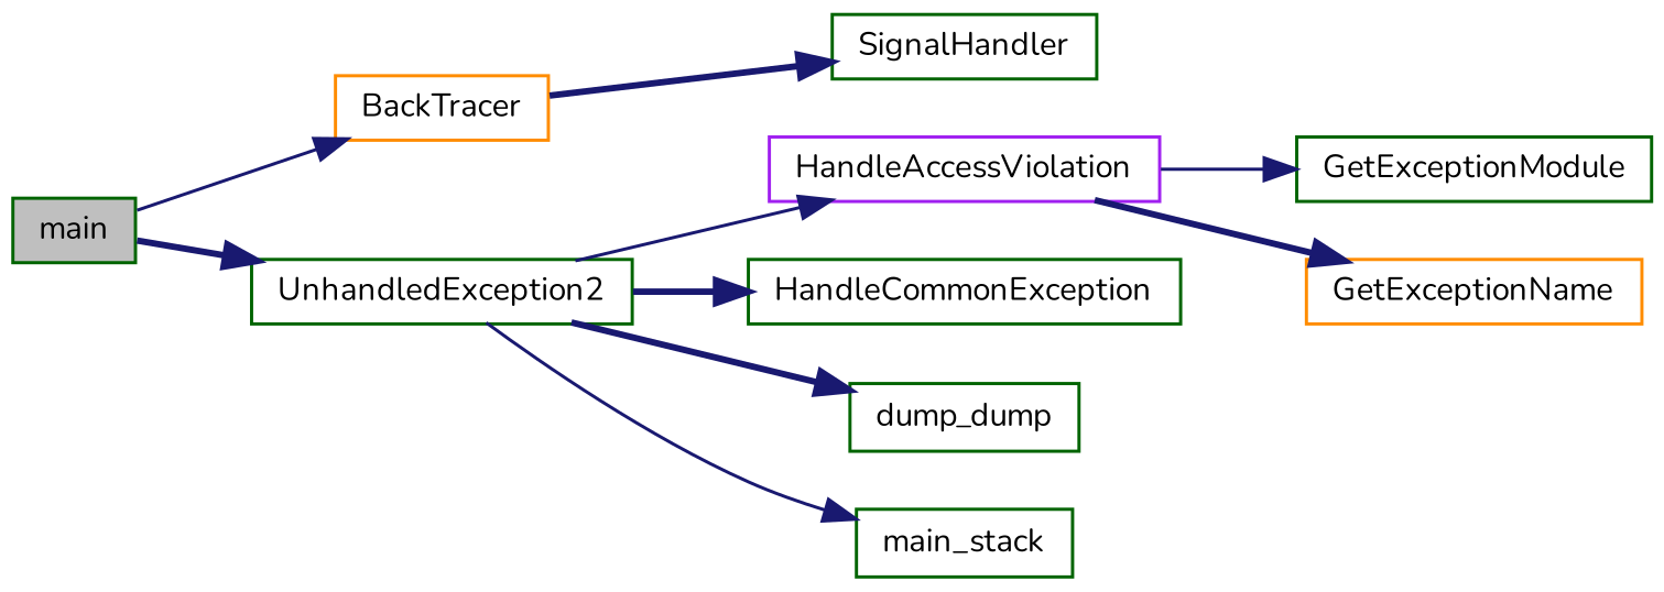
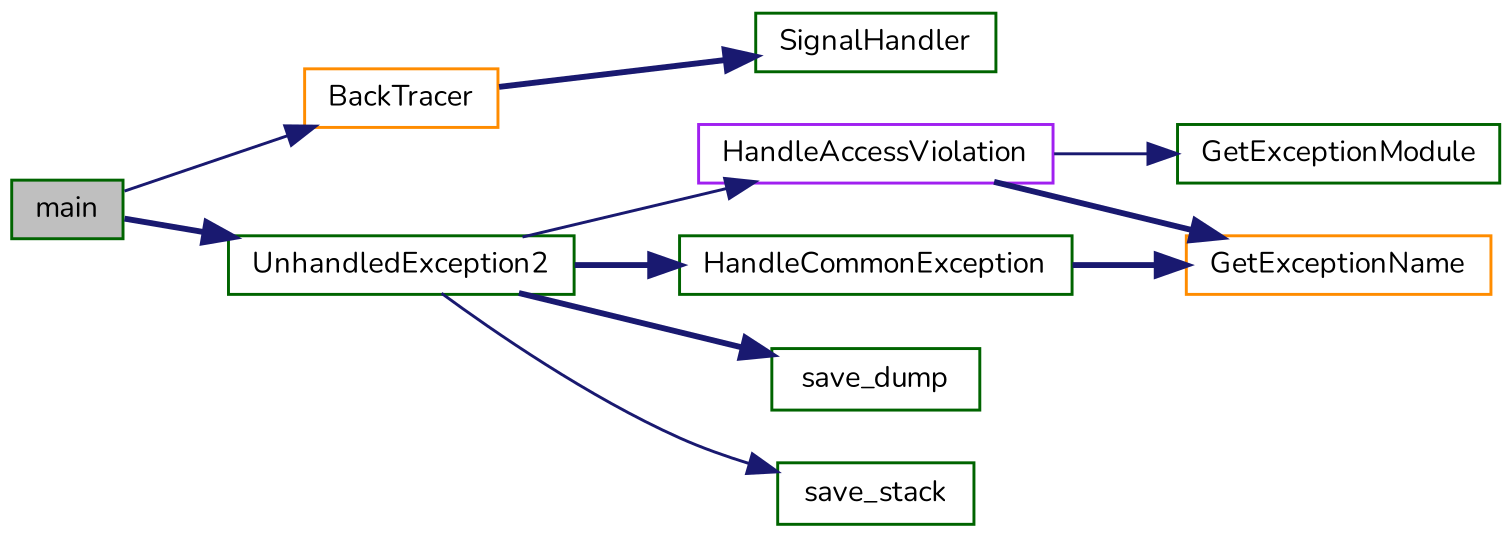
  digraph {
    fontname=Nunito
    rankdir=LR
    node [color=darkgreen fillcolor=white fontname=Nunito fontsize=10 shape=record style=filled]
    edge [color=midnightblue fontname=Nunito fontsize=10 labelfontname=Helvetica labelfontsize=10 style=bold]
    n1 [fillcolor=grey75 fontcolor=black height=0.2 label=main width=0.4]
    n2 [color=darkorange height=0.2 label=BackTracer width=0.4]
    n3 [height=0.2 label=UnhandledException2 width=0.4]
    n4 [height=0.2 label=SignalHandler width=0.4]
    n5 [color=purple height=0.2 label=HandleAccessViolation width=0.4]
    n6 [height=0.2 label=HandleCommonException width=0.4]
-   n7 [height=0.2 label=dump_dump width=0.4]
-   n8 [height=0.2 label=main_stack width=0.4]
+   n7 [height=0.2 label=save_dump width=0.4]
+   n8 [height=0.2 label=save_stack width=0.4]
    n9 [height=0.2 label=GetExceptionModule width=0.4]
    n10 [color=darkorange height=0.2 label=GetExceptionName width=0.4]
    n1 -> n2 [style=solid]
    n1 -> n3
    n2 -> n4
    n3 -> n5 [style=solid]
    n3 -> n6
    n3 -> n7
    n3 -> n8 [style=solid]
    n5 -> n9 [style=solid]
    n5 -> n10
+   n6 -> n10
  }
